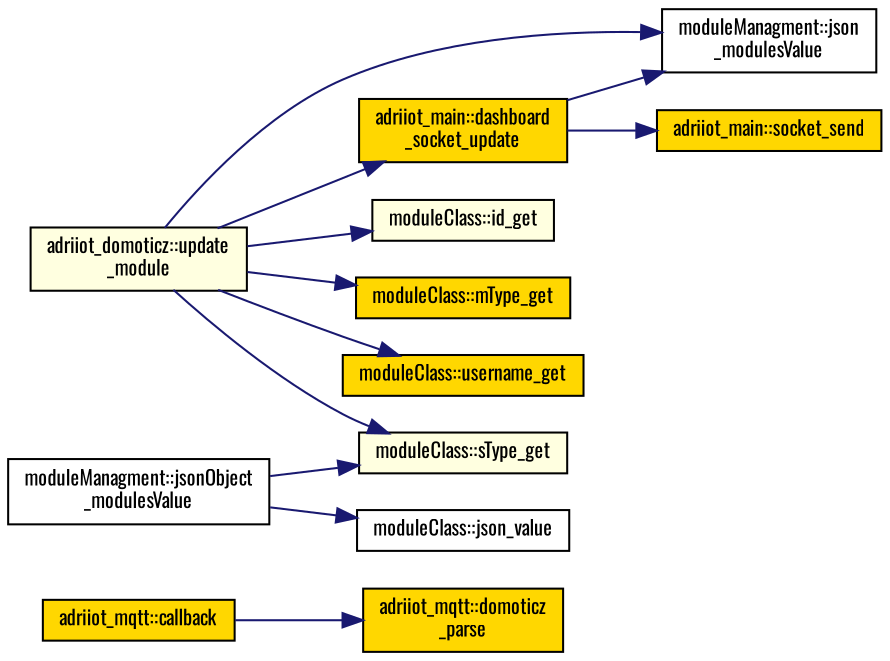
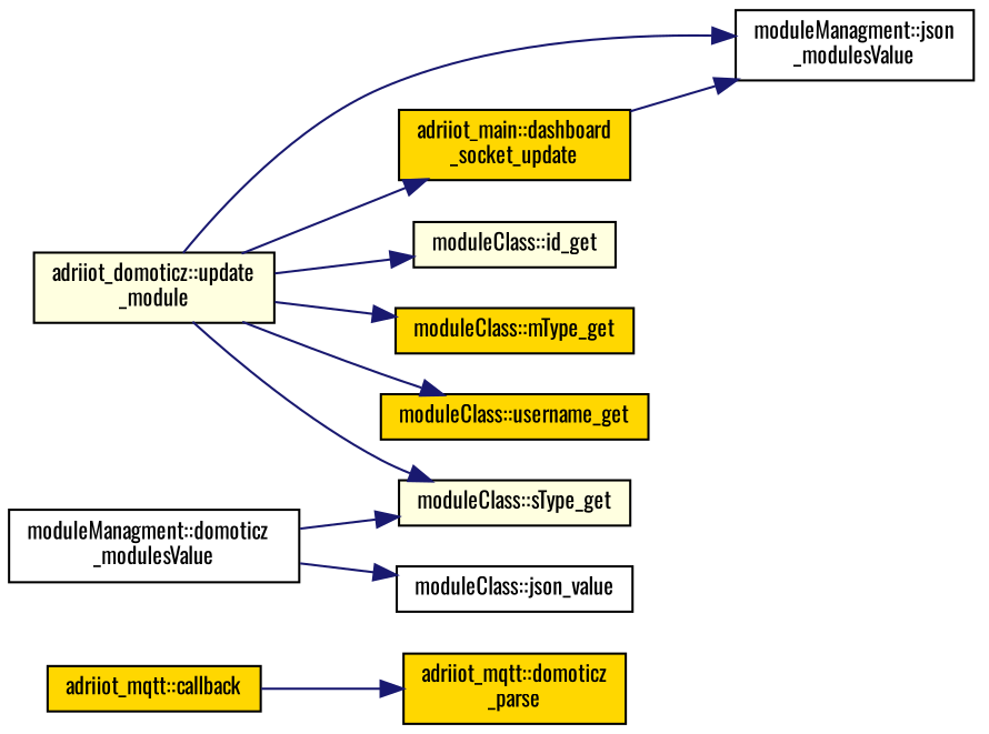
  digraph {
    fontname=Oswald
    rankdir=LR
    node [color=black fillcolor=gold fontname=Oswald fontsize=10 shape=record style=filled]
    edge [color=midnightblue fontname=Oswald fontsize=10 labelfontname=Helvetica labelfontsize=10 style=solid]
    n1 [height=0.2 label="adriiot_mqtt::callback" width=0.4]
    n2 [height=0.2 label="adriiot_mqtt::domoticz\l_parse" width=0.4]
    n3 [fillcolor=lightyellow height=0.2 label="adriiot_domoticz::update\l_module" width=0.4]
    n4 [height=0.2 label="adriiot_main::dashboard\l_socket_update" width=0.4]
    n5 [fillcolor=white height=0.2 label="moduleManagment::json\l_modulesValue" width=0.4]
    n6 [fillcolor=lightyellow height=0.2 label="moduleClass::id_get" width=0.4]
    n7 [fillcolor=lightyellow height=0.2 label="moduleClass::sType_get" width=0.4]
    n8 [height=0.2 label="moduleClass::mType_get" width=0.4]
    n9 [height=0.2 label="moduleClass::username_get" width=0.4]
-   n10 [height=0.2 label="adriiot_main::socket_send" width=0.4]
-   n11 [fillcolor=white height=0.2 label="moduleManagment::jsonObject\l_modulesValue" width=0.4]
+   n11 [fillcolor=white height=0.2 label="moduleManagment::domoticz\l_modulesValue" width=0.4]
    n12 [fillcolor=white height=0.2 label="moduleClass::json_value" width=0.4]
    n1 -> n2
    n3 -> n4
    n3 -> n5
    n3 -> n6
    n3 -> n7
    n3 -> n8
    n3 -> n9
    n4 -> n5
-   n4 -> n10
    n11 -> n7
    n11 -> n12
  }
